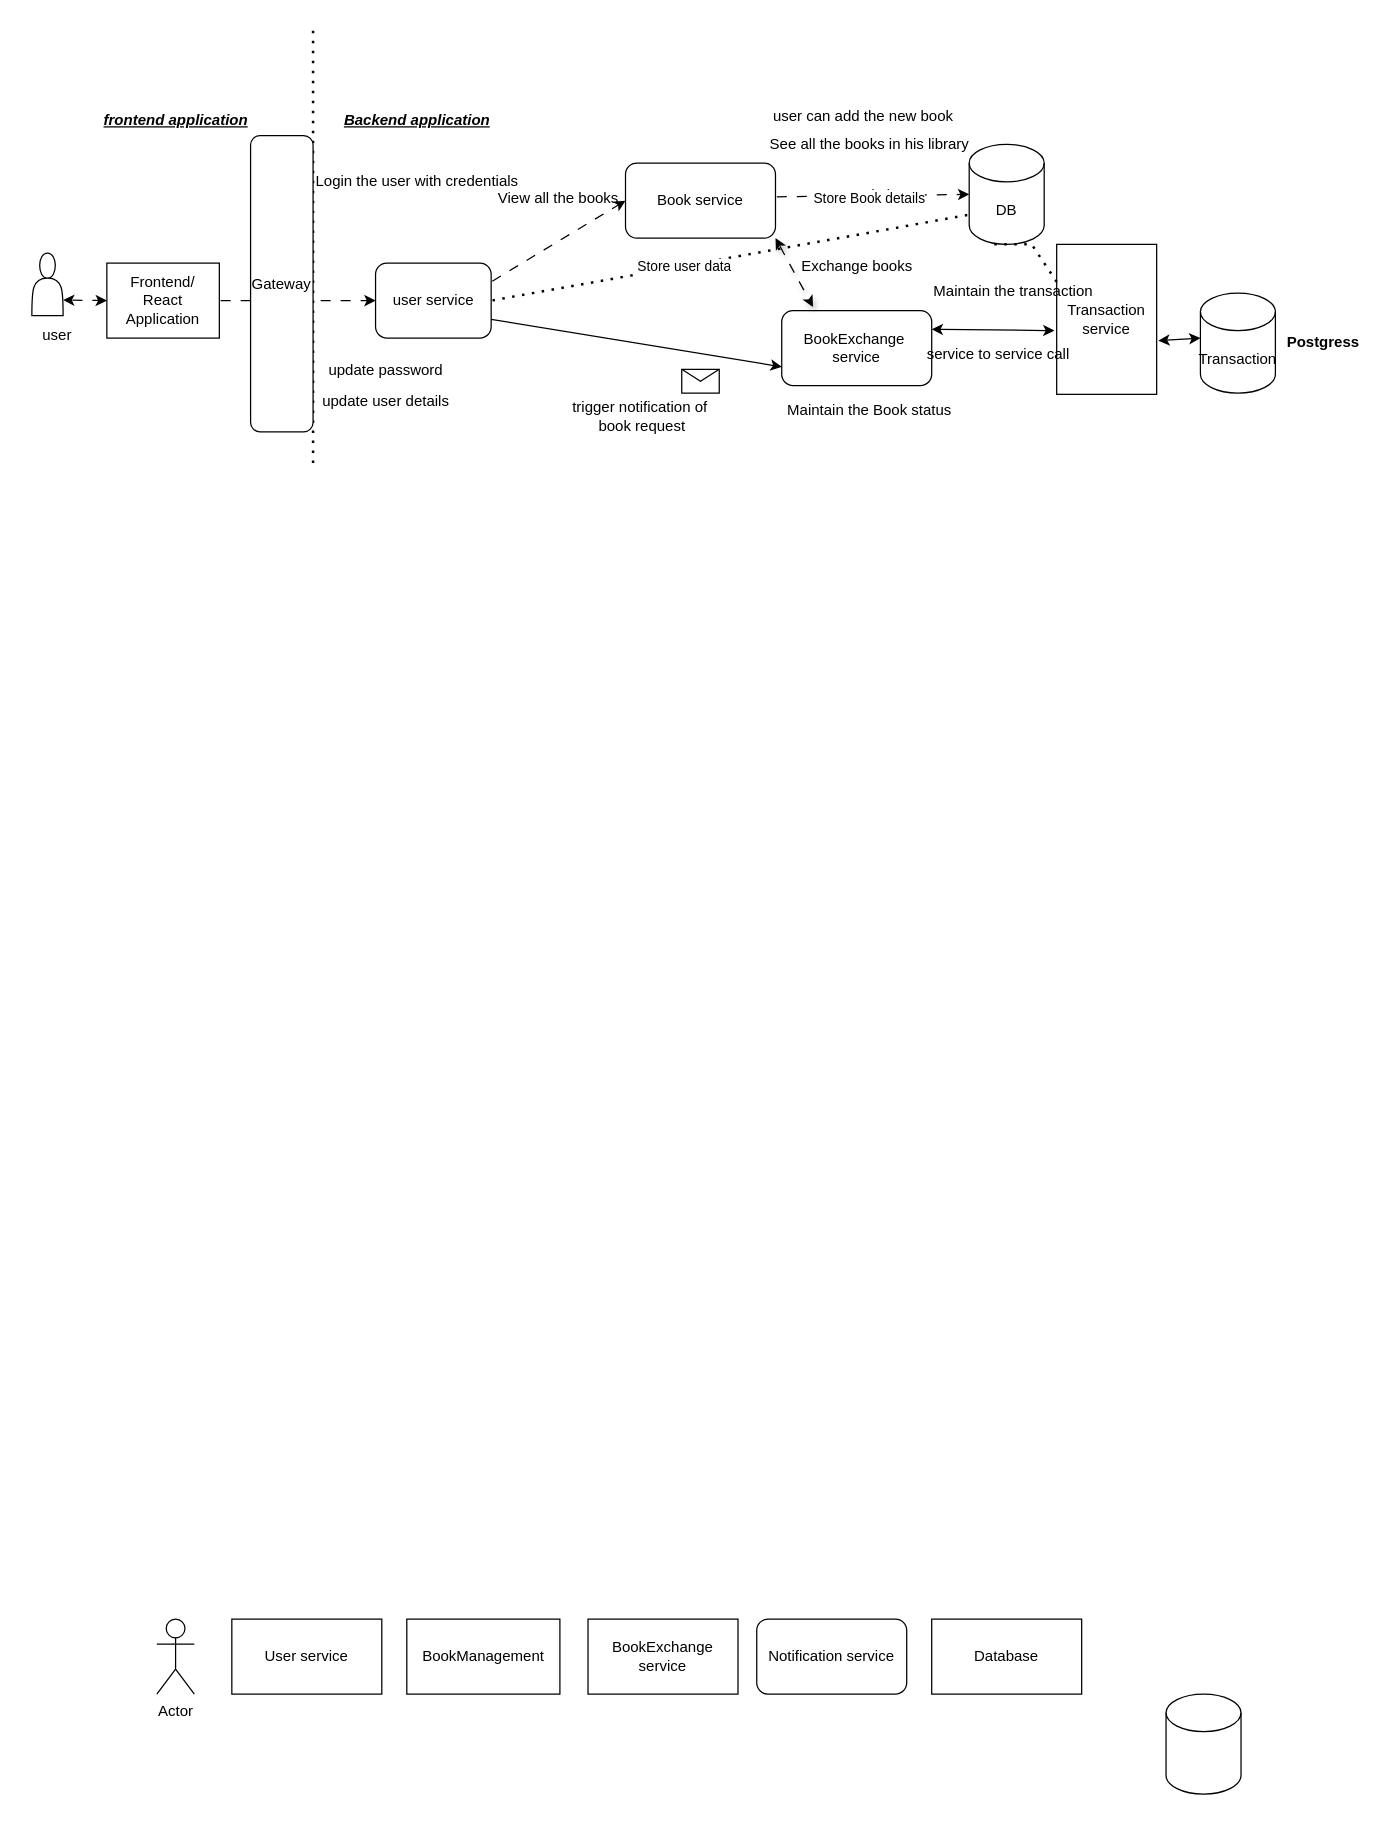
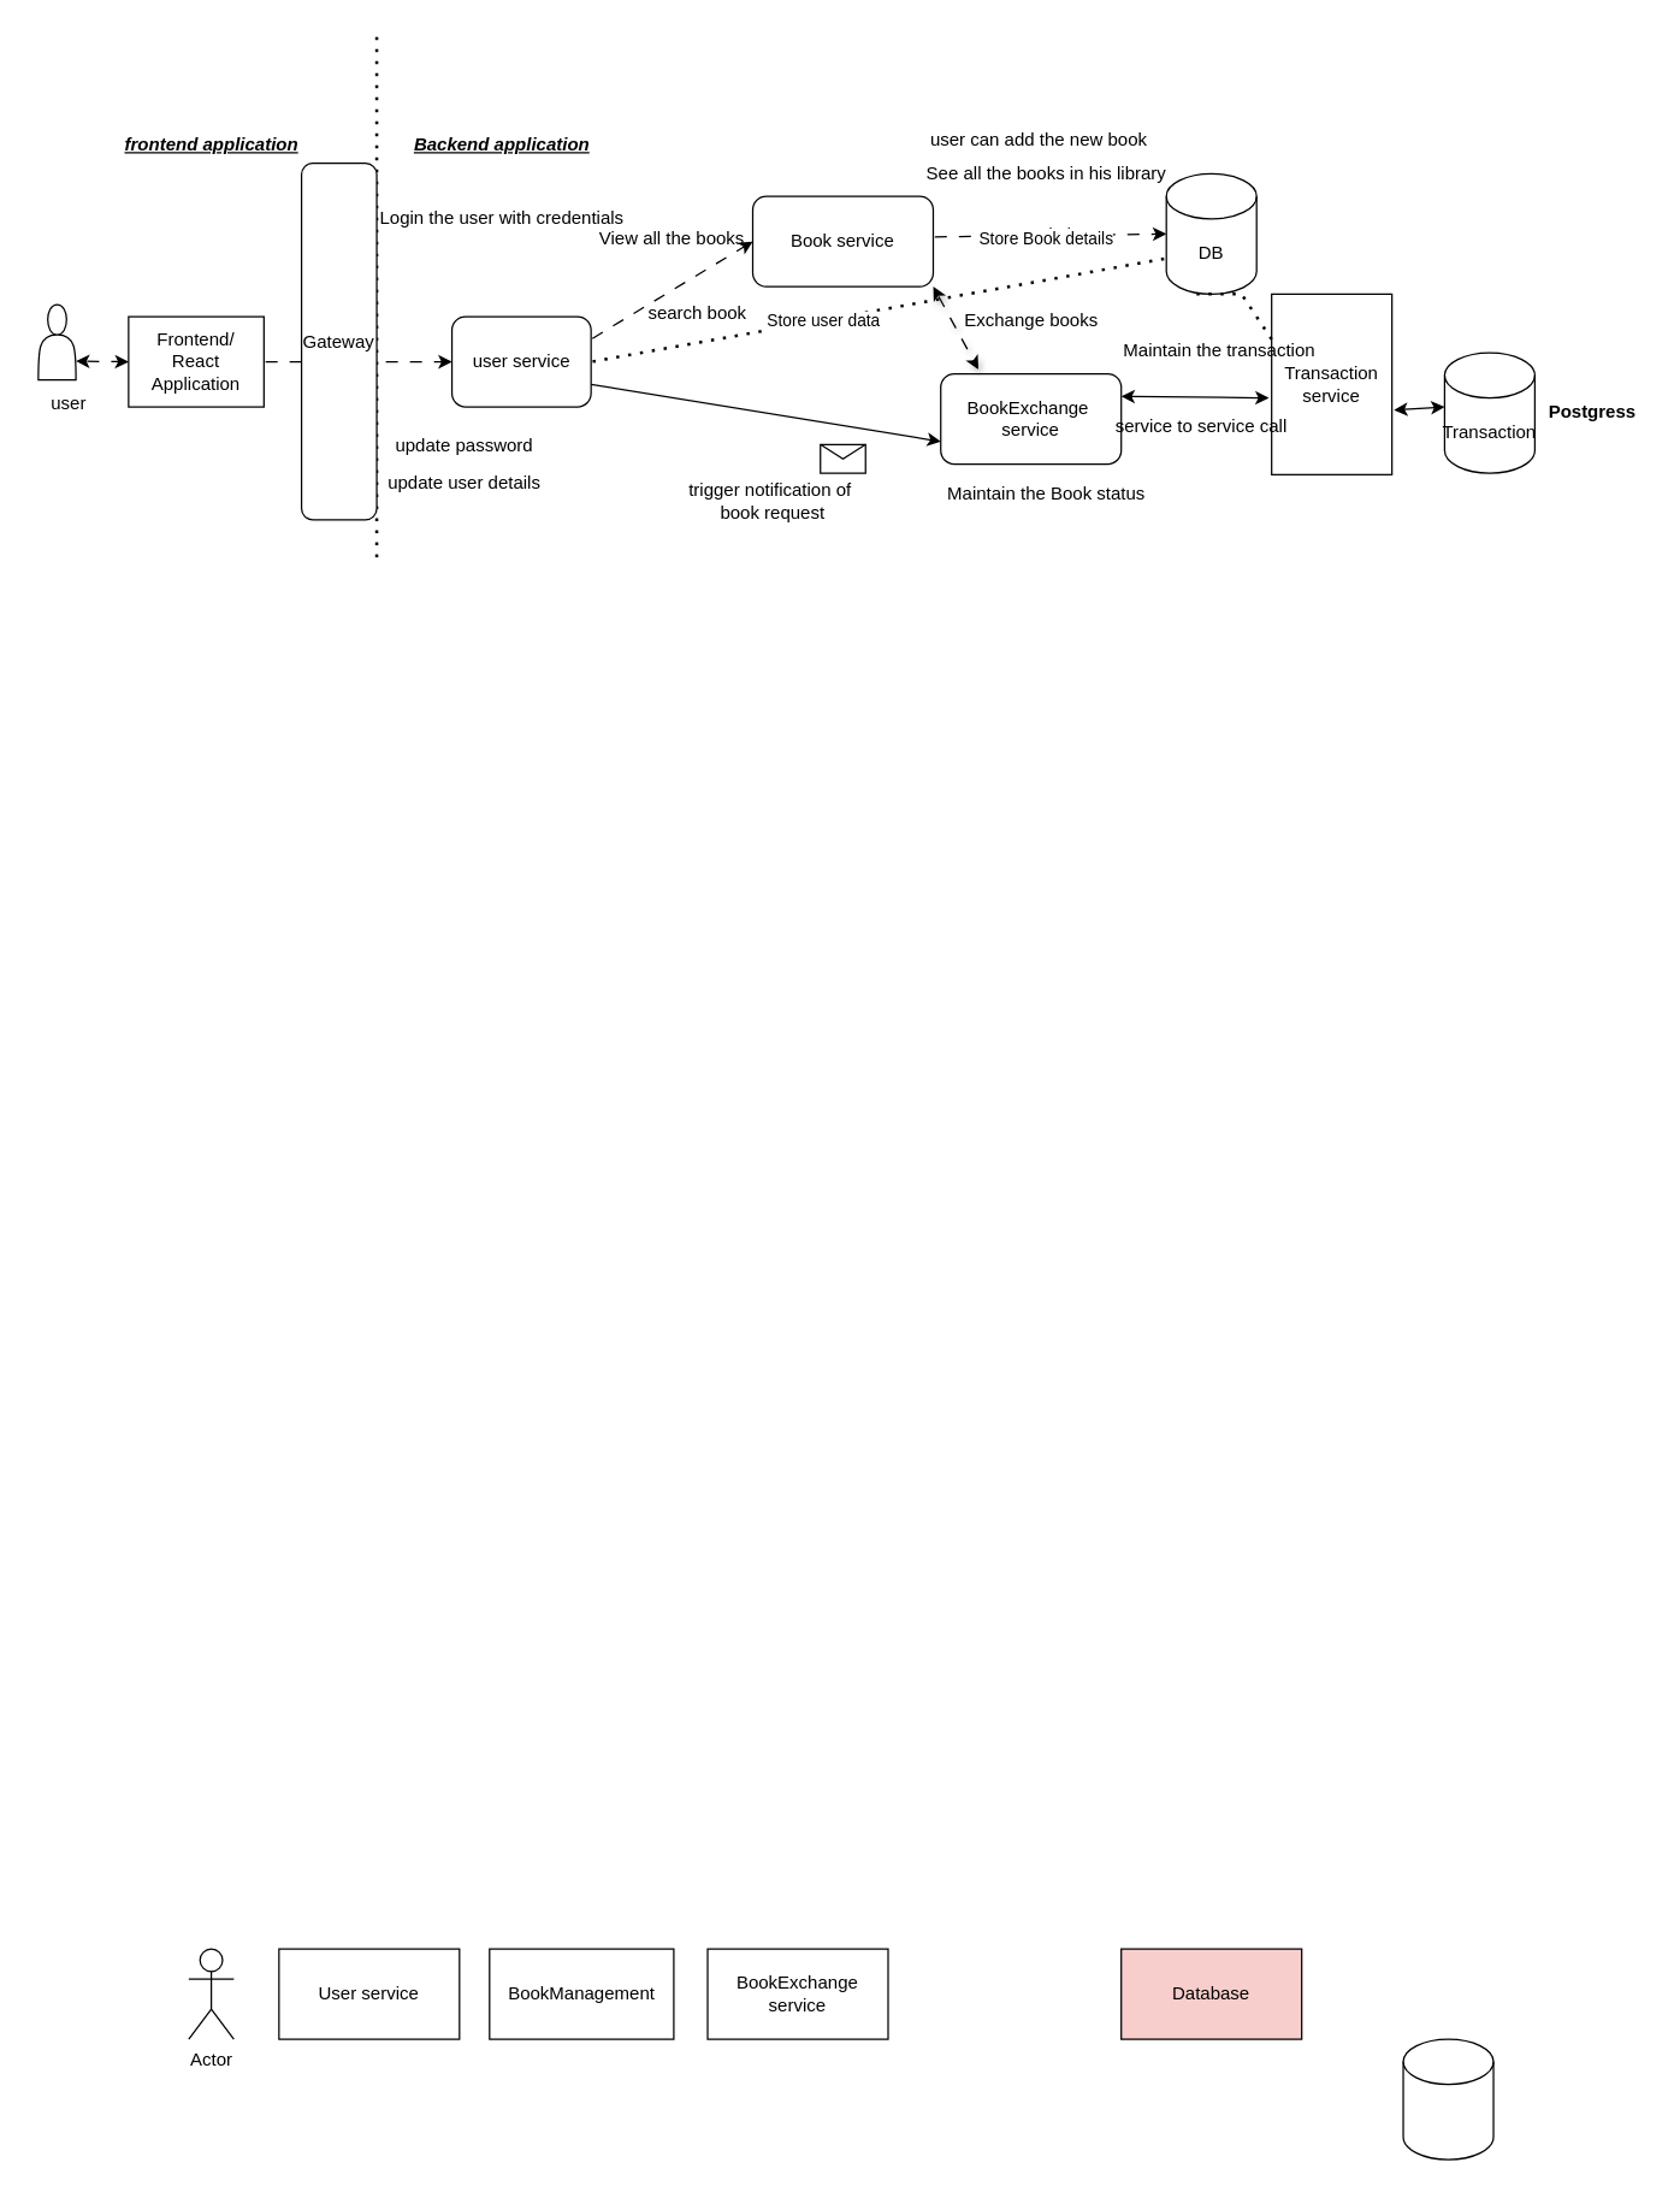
  <mxCell id="0" />
  <mxCell id="1" parent="0" />
  <mxCell id="2" value="user service" style="rounded=1;whiteSpace=wrap;html=1;" parent="1" vertex="1"><mxGeometry x="300" y="210" width="92.5" height="60" as="geometry" /></mxCell>
  <mxCell id="3" value="&lt;div&gt;Frontend/&lt;/div&gt;&lt;div&gt;React Application&lt;/div&gt;" style="rounded=0;whiteSpace=wrap;html=1;" parent="1" vertex="1"><mxGeometry x="85" y="210" width="90" height="60" as="geometry" /></mxCell>
  <mxCell id="4" value="" style="endArrow=classic;html=1;rounded=0;exitX=1;exitY=0.5;exitDx=0;exitDy=0;entryX=0;entryY=0.5;entryDx=0;entryDy=0;flowAnimation=1;" parent="1" source="3" target="2" edge="1"><mxGeometry width="50" height="50" relative="1" as="geometry"><mxPoint x="400" y="300" as="sourcePoint" /><mxPoint x="450" y="250" as="targetPoint" /></mxGeometry></mxCell>
  <mxCell id="5" value="Login the user with credentials" style="text;html=1;align=center;verticalAlign=middle;resizable=0;points=[];autosize=1;strokeColor=none;fillColor=none;" parent="1" vertex="1"><mxGeometry x="238" y="130" width="190" height="30" as="geometry" /></mxCell>
  <mxCell id="6" value="Book service" style="rounded=1;whiteSpace=wrap;html=1;" parent="1" vertex="1"><mxGeometry x="500" y="130" width="120" height="60" as="geometry" /></mxCell>
  <mxCell id="7" value="" style="endArrow=classic;html=1;rounded=0;entryX=0;entryY=0.5;entryDx=0;entryDy=0;exitX=1;exitY=0.25;exitDx=0;exitDy=0;flowAnimation=1;" parent="1" source="2" target="6" edge="1"><mxGeometry width="50" height="50" relative="1" as="geometry"><mxPoint x="400" y="220" as="sourcePoint" /><mxPoint x="450" y="250" as="targetPoint" /></mxGeometry></mxCell>
  <mxCell id="8" value="BookExchange&amp;nbsp; service" style="rounded=1;whiteSpace=wrap;html=1;" parent="1" vertex="1"><mxGeometry x="625" y="248" width="120" height="60" as="geometry" /></mxCell>
  <mxCell id="9" value="user can add the new book" style="text;html=1;align=center;verticalAlign=middle;resizable=0;points=[];autosize=1;strokeColor=none;fillColor=none;" parent="1" vertex="1"><mxGeometry x="605" y="78" width="170" height="30" as="geometry" /></mxCell>
  <mxCell id="10" value="See all the books in his library" style="text;html=1;align=center;verticalAlign=middle;resizable=0;points=[];autosize=1;strokeColor=none;fillColor=none;" parent="1" vertex="1"><mxGeometry x="605" y="100" width="180" height="30" as="geometry" /></mxCell>
  <mxCell id="11" value="" style="endArrow=classic;html=1;rounded=0;exitX=1;exitY=0.75;exitDx=0;exitDy=0;entryX=0;entryY=0.75;entryDx=0;entryDy=0;" parent="1" source="2" target="8" edge="1"><mxGeometry width="50" height="50" relative="1" as="geometry"><mxPoint x="400" y="300" as="sourcePoint" /><mxPoint x="450" y="250" as="targetPoint" /></mxGeometry></mxCell>
  <mxCell id="12" value="Actor" style="shape=umlActor;verticalLabelPosition=bottom;verticalAlign=top;html=1;outlineConnect=0;" parent="1" vertex="1"><mxGeometry x="125" y="1295" width="30" height="60" as="geometry" /></mxCell>
  <mxCell id="13" value="User service" style="rounded=0;whiteSpace=wrap;html=1;" parent="1" vertex="1"><mxGeometry x="185" y="1295" width="120" height="60" as="geometry" /></mxCell>
  <mxCell id="14" value="BookManagement" style="rounded=0;whiteSpace=wrap;html=1;" parent="1" vertex="1"><mxGeometry x="325" y="1295" width="122.5" height="60" as="geometry" /></mxCell>
  <mxCell id="15" value="BookExchange service" style="rounded=0;whiteSpace=wrap;html=1;" parent="1" vertex="1"><mxGeometry x="470" y="1295" width="120" height="60" as="geometry" /></mxCell>
  <mxCell id="16" value="" style="shape=cylinder3;whiteSpace=wrap;html=1;boundedLbl=1;backgroundOutline=1;size=15;" parent="1" vertex="1"><mxGeometry x="932.5" y="1355" width="60" height="80" as="geometry" /></mxCell>
- <mxCell id="17" value="Database" style="rounded=0;whiteSpace=wrap;html=1;" parent="1" vertex="1"><mxGeometry x="745" y="1295" width="120" height="60" as="geometry" /></mxCell>
- <mxCell id="18" value="Notification service" style="rounded=1;whiteSpace=wrap;html=1;" parent="1" vertex="1"><mxGeometry x="605" y="1295" width="120" height="60" as="geometry" /></mxCell>
+ <mxCell id="17" value="Database" style="rounded=0;whiteSpace=wrap;html=1;fillColor=#f8cecc;" parent="1" vertex="1"><mxGeometry x="745" y="1295" width="120" height="60" as="geometry" /></mxCell>
  <mxCell id="19" value="update password" style="text;html=1;align=center;verticalAlign=middle;resizable=0;points=[];autosize=1;strokeColor=none;fillColor=none;" parent="1" vertex="1"><mxGeometry x="258" y="283" width="100" height="25" as="geometry" /></mxCell>
  <mxCell id="20" value="update user details" style="text;html=1;align=center;verticalAlign=middle;resizable=0;points=[];autosize=1;strokeColor=none;fillColor=none;" parent="1" vertex="1"><mxGeometry x="245.5" y="308" width="125" height="25" as="geometry" /></mxCell>
  <mxCell id="21" value="View all the books" style="text;html=1;align=center;verticalAlign=middle;resizable=0;points=[];autosize=1;strokeColor=none;fillColor=none;" parent="1" vertex="1"><mxGeometry x="383" y="145" width="125" height="25" as="geometry" /></mxCell>
  <mxCell id="22" value="" style="endArrow=classic;startArrow=classic;html=1;rounded=0;exitX=1;exitY=1;exitDx=0;exitDy=0;shadow=1;flowAnimation=1;" parent="1" source="6" edge="1"><mxGeometry width="50" height="50" relative="1" as="geometry"><mxPoint x="600" y="120" as="sourcePoint" /><mxPoint x="650" y="245" as="targetPoint" /></mxGeometry></mxCell>
  <mxCell id="23" value="Exchange books" style="text;html=1;align=center;verticalAlign=middle;resizable=0;points=[];autosize=1;strokeColor=none;fillColor=none;" parent="1" vertex="1"><mxGeometry x="635" y="200" width="100" height="25" as="geometry" /></mxCell>
  <mxCell id="24" value="Transaction service" style="rounded=0;whiteSpace=wrap;html=1;" parent="1" vertex="1"><mxGeometry x="845" y="195" width="80" height="120" as="geometry" /></mxCell>
  <mxCell id="25" value="" style="endArrow=classic;startArrow=classic;html=1;rounded=0;entryX=-0.023;entryY=0.575;entryDx=0;entryDy=0;entryPerimeter=0;exitX=1;exitY=0.25;exitDx=0;exitDy=0;" parent="1" source="8" target="24" edge="1"><mxGeometry width="50" height="50" relative="1" as="geometry"><mxPoint x="775" y="170" as="sourcePoint" /><mxPoint x="825" y="120" as="targetPoint" /></mxGeometry></mxCell>
  <mxCell id="26" value="Maintain the transaction" style="text;html=1;align=center;verticalAlign=middle;resizable=0;points=[];autosize=1;strokeColor=none;fillColor=none;" parent="1" vertex="1"><mxGeometry x="735" y="220" width="150" height="25" as="geometry" /></mxCell>
  <mxCell id="27" value="DB" style="shape=cylinder3;whiteSpace=wrap;html=1;boundedLbl=1;backgroundOutline=1;size=15;" parent="1" vertex="1"><mxGeometry x="775" y="115" width="60" height="80" as="geometry" /></mxCell>
  <mxCell id="28" value="Maintain the Book status" style="text;html=1;align=center;verticalAlign=middle;resizable=0;points=[];autosize=1;strokeColor=none;fillColor=none;" parent="1" vertex="1"><mxGeometry x="620" y="315" width="150" height="25" as="geometry" /></mxCell>
  <mxCell id="29" value="" style="shape=actor;whiteSpace=wrap;html=1;" parent="1" vertex="1"><mxGeometry x="25" y="202" width="25" height="50" as="geometry" /></mxCell>
  <mxCell id="30" value="" style="endArrow=classic;startArrow=classic;html=1;rounded=0;exitX=1;exitY=0.75;exitDx=0;exitDy=0;entryX=0;entryY=0.5;entryDx=0;entryDy=0;flowAnimation=1;" parent="1" source="29" target="3" edge="1"><mxGeometry width="50" height="50" relative="1" as="geometry"><mxPoint x="475" y="370" as="sourcePoint" /><mxPoint x="525" y="320" as="targetPoint" /></mxGeometry></mxCell>
  <mxCell id="31" value="" style="endArrow=classic;html=1;rounded=0;entryX=0;entryY=0.5;entryDx=0;entryDy=0;entryPerimeter=0;flowAnimation=1;" parent="1" target="27" edge="1"><mxGeometry relative="1" as="geometry"><mxPoint x="620" y="157" as="sourcePoint" /><mxPoint x="720" y="157" as="targetPoint" /></mxGeometry></mxCell>
  <mxCell id="32" value="Label" style="edgeLabel;resizable=0;html=1;;align=center;verticalAlign=middle;" parent="31" connectable="0" vertex="1"><mxGeometry relative="1" as="geometry" /></mxCell>
  <mxCell id="33" value="Store Book details" style="edgeLabel;html=1;align=center;verticalAlign=middle;resizable=0;points=[];" parent="31" vertex="1" connectable="0"><mxGeometry x="-0.045" y="-1" relative="1" as="geometry"><mxPoint as="offset" /></mxGeometry></mxCell>
  <mxCell id="34" value="" style="endArrow=none;dashed=1;html=1;dashPattern=1 3;strokeWidth=2;rounded=0;exitX=1;exitY=0.5;exitDx=0;exitDy=0;entryX=0;entryY=0;entryDx=0;entryDy=56.25;entryPerimeter=0;flowAnimation=1;" parent="1" source="2" target="27" edge="1"><mxGeometry width="50" height="50" relative="1" as="geometry"><mxPoint x="475" y="370" as="sourcePoint" /><mxPoint x="525" y="320" as="targetPoint" /></mxGeometry></mxCell>
  <mxCell id="35" value="Store user data" style="edgeLabel;html=1;align=center;verticalAlign=middle;resizable=0;points=[];" parent="34" vertex="1" connectable="0"><mxGeometry x="-0.197" relative="1" as="geometry"><mxPoint as="offset" /></mxGeometry></mxCell>
  <mxCell id="36" value="user" style="text;html=1;align=center;verticalAlign=middle;resizable=0;points=[];autosize=1;strokeColor=none;fillColor=none;" parent="1" vertex="1"><mxGeometry x="20" y="255" width="50" height="25" as="geometry" /></mxCell>
  <mxCell id="37" value="" style="shape=message;html=1;html=1;outlineConnect=0;labelPosition=center;verticalLabelPosition=bottom;align=center;verticalAlign=top;" parent="1" vertex="1"><mxGeometry x="545" y="295" width="30" height="19" as="geometry" /></mxCell>
  <mxCell id="38" value="trigger notification of&amp;nbsp;&lt;div&gt;book request&lt;/div&gt;" style="text;html=1;align=center;verticalAlign=middle;resizable=0;points=[];autosize=1;strokeColor=none;fillColor=none;" parent="1" vertex="1"><mxGeometry x="450" y="308" width="125" height="50" as="geometry" /></mxCell>
  <mxCell id="39" value="" style="endArrow=none;dashed=1;html=1;dashPattern=1 3;strokeWidth=2;rounded=0;exitX=0;exitY=0.25;exitDx=0;exitDy=0;" parent="1" source="24" edge="1"><mxGeometry width="50" height="50" relative="1" as="geometry"><mxPoint x="745" y="245" as="sourcePoint" /><mxPoint x="795" y="195" as="targetPoint" /><Array as="points"><mxPoint x="825" y="195" /></Array></mxGeometry></mxCell>
+ <mxCell id="40" value="search book" style="text;html=1;align=center;verticalAlign=middle;resizable=0;points=[];autosize=1;strokeColor=none;fillColor=none;" parent="1" vertex="1"><mxGeometry x="425" y="195" width="75" height="25" as="geometry" /></mxCell>
  <mxCell id="41" value="" style="endArrow=none;dashed=1;html=1;dashPattern=1 3;strokeWidth=2;rounded=0;" parent="1" edge="1"><mxGeometry width="50" height="50" relative="1" as="geometry"><mxPoint x="250" y="370" as="sourcePoint" /><mxPoint x="250" y="20" as="targetPoint" /></mxGeometry></mxCell>
  <mxCell id="42" value="&lt;b&gt;&lt;i&gt;&lt;u&gt;Backend application&lt;/u&gt;&lt;/i&gt;&lt;/b&gt;" style="text;html=1;align=center;verticalAlign=middle;resizable=0;points=[];autosize=1;strokeColor=none;fillColor=none;" parent="1" vertex="1"><mxGeometry x="258" y="83" width="150" height="25" as="geometry" /></mxCell>
  <mxCell id="43" value="&lt;b&gt;&lt;i&gt;&lt;u&gt;frontend application&lt;/u&gt;&lt;/i&gt;&lt;/b&gt;" style="text;html=1;align=center;verticalAlign=middle;resizable=0;points=[];autosize=1;strokeColor=none;fillColor=none;" parent="1" vertex="1"><mxGeometry x="77.5" y="83" width="125" height="25" as="geometry" /></mxCell>
  <mxCell id="44" value="Transaction" style="shape=cylinder3;whiteSpace=wrap;html=1;boundedLbl=1;backgroundOutline=1;size=15;" vertex="1" parent="1"><mxGeometry x="960" y="234" width="60" height="80" as="geometry" /></mxCell>
  <mxCell id="45" value="" style="endArrow=classic;startArrow=classic;html=1;rounded=0;exitX=1.017;exitY=0.642;exitDx=0;exitDy=0;exitPerimeter=0;" edge="1" parent="1" source="24"><mxGeometry width="50" height="50" relative="1" as="geometry"><mxPoint x="910" y="320" as="sourcePoint" /><mxPoint x="960" y="270" as="targetPoint" /></mxGeometry></mxCell>
  <mxCell id="46" value="&lt;b&gt;Postgress&lt;/b&gt;" style="text;html=1;align=center;verticalAlign=middle;resizable=0;points=[];autosize=1;strokeColor=none;fillColor=none;" vertex="1" parent="1"><mxGeometry x="1020" y="261.5" width="75" height="25" as="geometry" /></mxCell>
  <mxCell id="47" value="Gateway" style="rounded=1;whiteSpace=wrap;html=1;" vertex="1" parent="1"><mxGeometry x="200" y="108" width="50" height="237" as="geometry" /></mxCell>
  <mxCell id="48" value="service to service call" style="text;html=1;align=center;verticalAlign=middle;resizable=0;points=[];autosize=1;strokeColor=none;fillColor=none;" vertex="1" parent="1"><mxGeometry x="735" y="270" width="125" height="25" as="geometry" /></mxCell>
